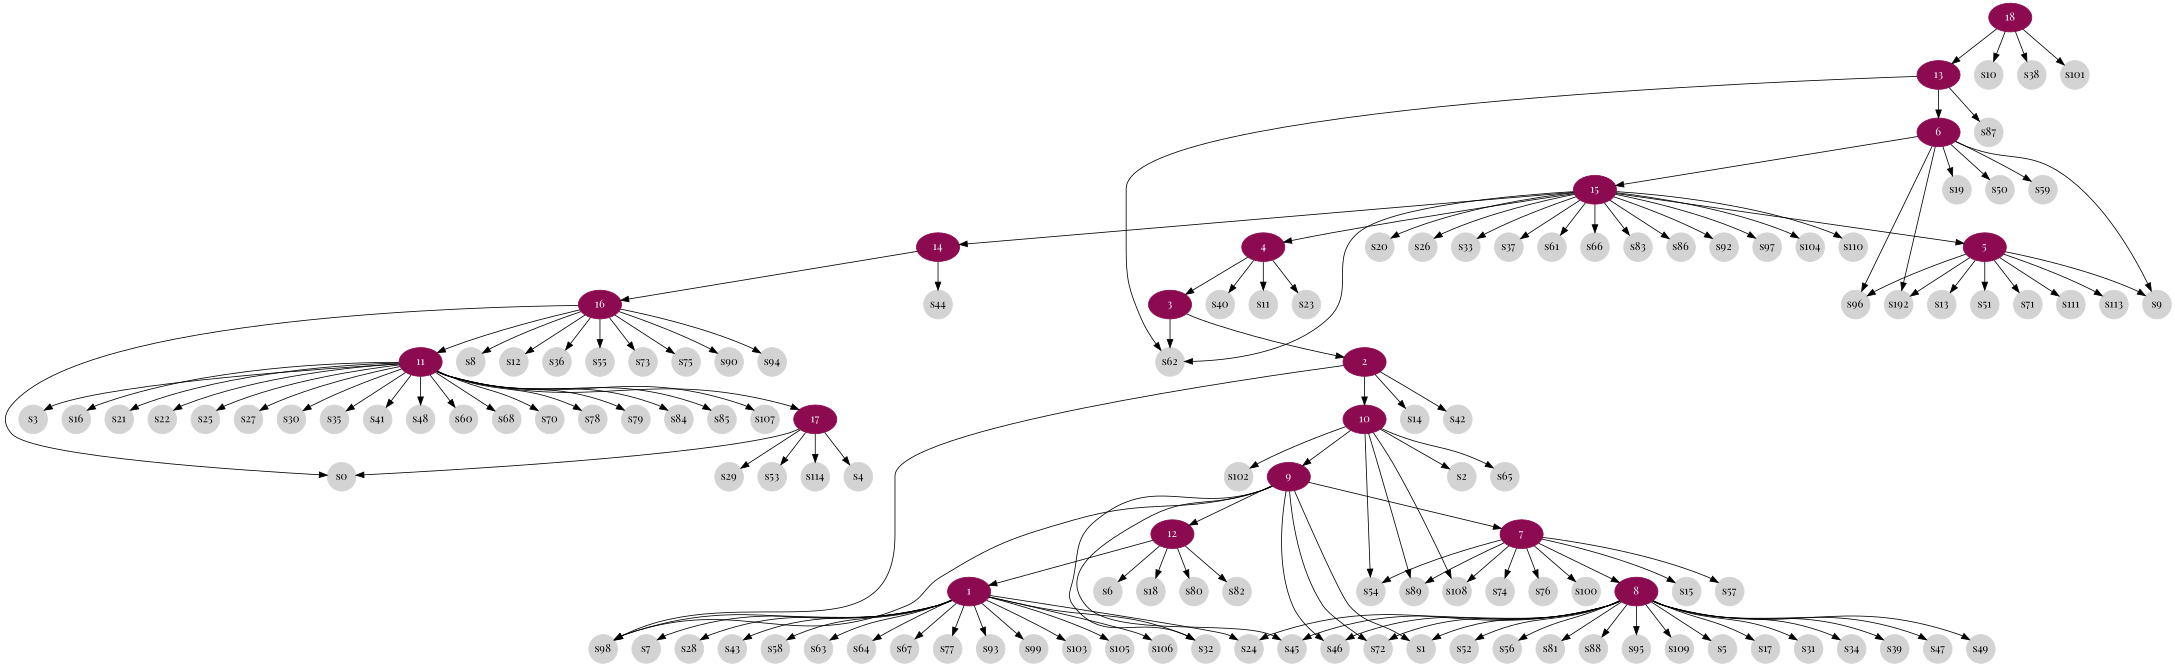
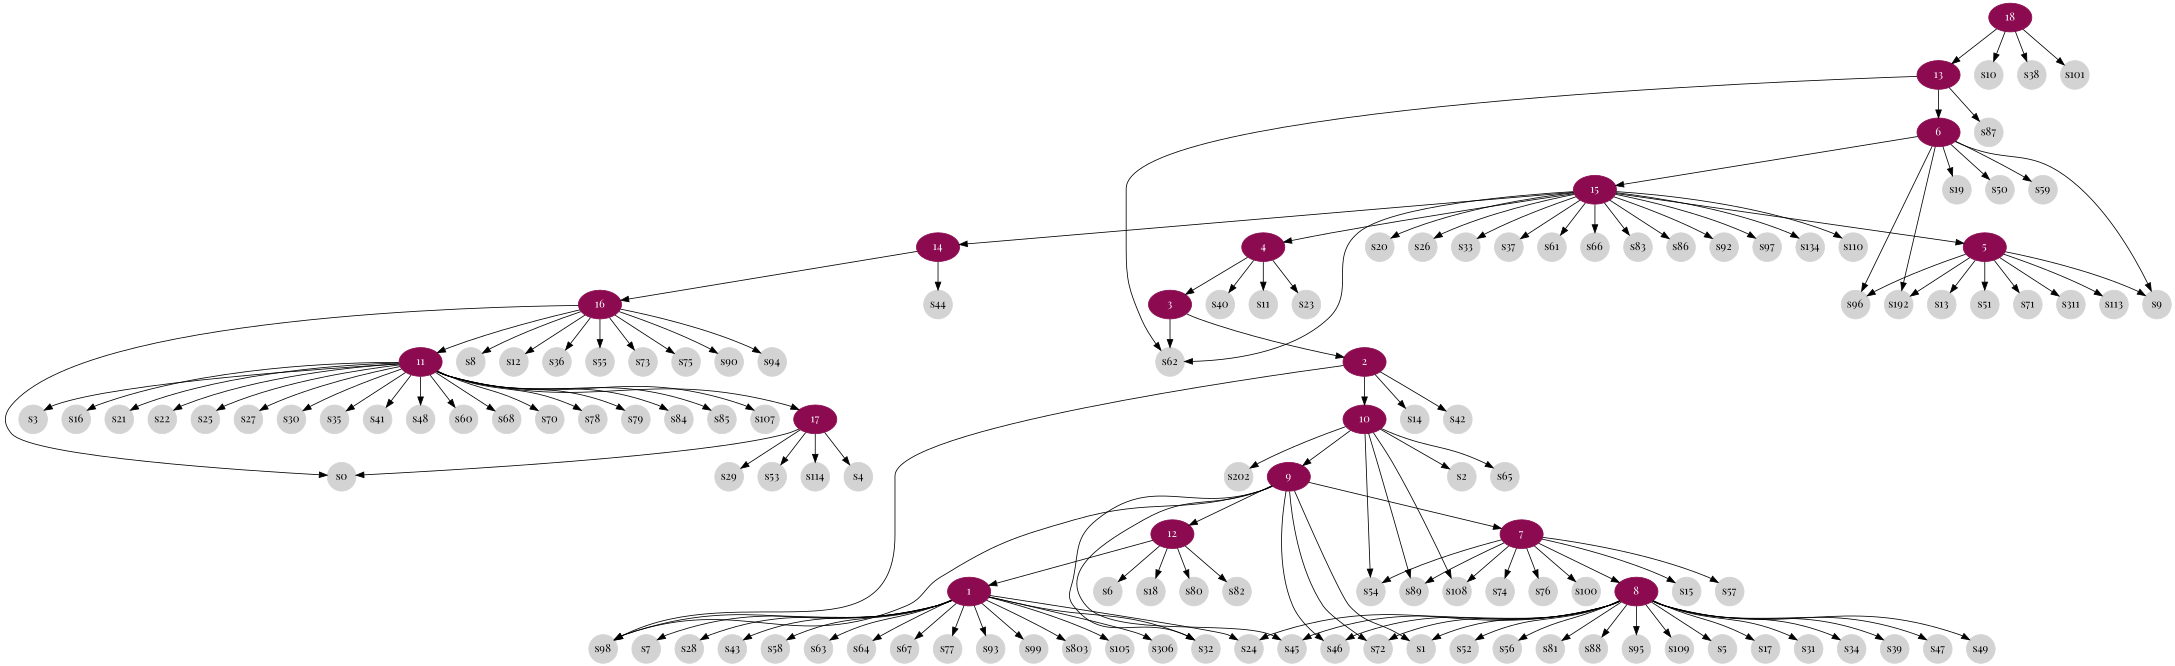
  digraph {
    fontname="Playfair Display"
    node [color=lightgrey fontcolor=black fontname="Playfair Display" style=filled fixedsize=true shape=circle]
    edge [fontname="Playfair Display"]
    12 [color=deeppink4 fontcolor=white fixedsize="" shape=""]
    1 [color=deeppink4 fontcolor=white fixedsize="" shape=""]
    s6
    s18
    s80
    s82
    s7
    s24
    s28
    s32
    s43
    s58
    s63
    s64
    s67
    s77
    s93
    s98
    s99
-   s103
+   s103 [label=s803]
    s105
-   s106
+   s106 [label=s306]
    3 [color=deeppink4 fontcolor=white fixedsize="" shape=""]
    2 [color=deeppink4 fontcolor=white fixedsize="" shape=""]
    s62
    10 [color=deeppink4 fontcolor=white fixedsize="" shape=""]
    s14
    s42
    9 [color=deeppink4 fontcolor=white fixedsize="" shape=""]
    s54
    s89
    s108
    s2
    s65
-   s102
+   s102 [label=s202]
    4 [color=deeppink4 fontcolor=white fixedsize="" shape=""]
    s11
    s23
    s40
    15 [color=deeppink4 fontcolor=white fixedsize="" shape=""]
    5 [color=deeppink4 fontcolor=white fixedsize="" shape=""]
    14 [color=deeppink4 fontcolor=white fixedsize="" shape=""]
    s20
    s26
    s33
    s37
    s61
    s66
    s83
    s86
    s92
    s97
-   s104
+   s104 [label=s134]
    s110
    s9
    s13
    s51
    s71
    s96
-   s111
+   s111 [label=s311]
    n61 [label=s192]
    s113
    16 [color=deeppink4 fontcolor=white fixedsize="" shape=""]
    s44
    13 [color=deeppink4 fontcolor=white fixedsize="" shape=""]
    6 [color=deeppink4 fontcolor=white fixedsize="" shape=""]
    s87
    s19
    s50
    s59
    7 [color=deeppink4 fontcolor=white fixedsize="" shape=""]
    s1
    s45
    s46
    s72
    8 [color=deeppink4 fontcolor=white fixedsize="" shape=""]
    s15
    s57
    s74
    s76
    s100
    s5
    s17
    s31
    s34
    s39
    s47
    s49
    s52
    s56
    s81
    s88
    s95
    s109
    11 [color=deeppink4 fontcolor=white fixedsize="" shape=""]
    s0
    s8
    s12
    s36
    s55
    s73
    s75
    s90
    s94
    17 [color=deeppink4 fontcolor=white fixedsize="" shape=""]
    s3
    s16
    s21
    s22
    s25
    s27
    s30
    s35
    s41
    s48
    s60
    s68
    s70
    s78
    s79
    s84
    s85
    s107
    s4
    s29
    s53
    s114
    18 [color=deeppink4 fontcolor=white fixedsize="" shape=""]
    s10
    s38
    s101
    12 -> 1
    12 -> s6
    12 -> s18
    12 -> s80
    12 -> s82
    1 -> s7
    1 -> s24
    1 -> s28
    1 -> s32
    1 -> s43
    1 -> s58
    1 -> s63
    1 -> s64
    1 -> s67
    1 -> s77
    1 -> s93
    1 -> s98
    1 -> s99
    1 -> s103
    1 -> s105
    1 -> s106
    3 -> 2
    3 -> s62
    2 -> s98
    2 -> 10
    2 -> s14
    2 -> s42
    10 -> 9
    10 -> s54
    10 -> s89
    10 -> s108
    10 -> s2
    10 -> s65
    10 -> s102
    9 -> 12
    9 -> s32
    9 -> s98
    9 -> 7
    9 -> s1
    9 -> s45
    9 -> s46
    9 -> s72
    4 -> 3
    4 -> s11
    4 -> s23
    4 -> s40
    15 -> s62
    15 -> 4
    15 -> 5
    15 -> 14
    15 -> s20
    15 -> s26
    15 -> s33
    15 -> s37
    15 -> s61
    15 -> s66
    15 -> s83
    15 -> s86
    15 -> s92
    15 -> s97
    15 -> s104
    15 -> s110
    5 -> s9
    5 -> s13
    5 -> s51
    5 -> s71
    5 -> s96
    5 -> s111
    5 -> n61
    5 -> s113
    14 -> 16
    14 -> s44
    16 -> 11
    16 -> s0
    16 -> s8
    16 -> s12
    16 -> s36
    16 -> s55
    16 -> s73
    16 -> s75
    16 -> s90
    16 -> s94
    13 -> s62
    13 -> 6
    13 -> s87
    6 -> 15
    6 -> s9
    6 -> s96
    6 -> n61
    6 -> s19
    6 -> s50
    6 -> s59
    7 -> s54
    7 -> s89
    7 -> s108
    7 -> 8
    7 -> s15
    7 -> s57
    7 -> s74
    7 -> s76
    7 -> s100
    8 -> s24
    8 -> s1
    8 -> s45
    8 -> s46
    8 -> s72
    8 -> s5
    8 -> s17
    8 -> s31
    8 -> s34
    8 -> s39
    8 -> s47
    8 -> s49
    8 -> s52
    8 -> s56
    8 -> s81
    8 -> s88
    8 -> s95
    8 -> s109
    11 -> 17
    11 -> s3
    11 -> s16
    11 -> s21
    11 -> s22
    11 -> s25
    11 -> s27
    11 -> s30
    11 -> s35
    11 -> s41
    11 -> s48
    11 -> s60
    11 -> s68
    11 -> s70
    11 -> s78
    11 -> s79
    11 -> s84
    11 -> s85
    11 -> s107
    17 -> s0
    17 -> s4
    17 -> s29
    17 -> s53
    17 -> s114
    18 -> 13
    18 -> s10
    18 -> s38
    18 -> s101
  }
